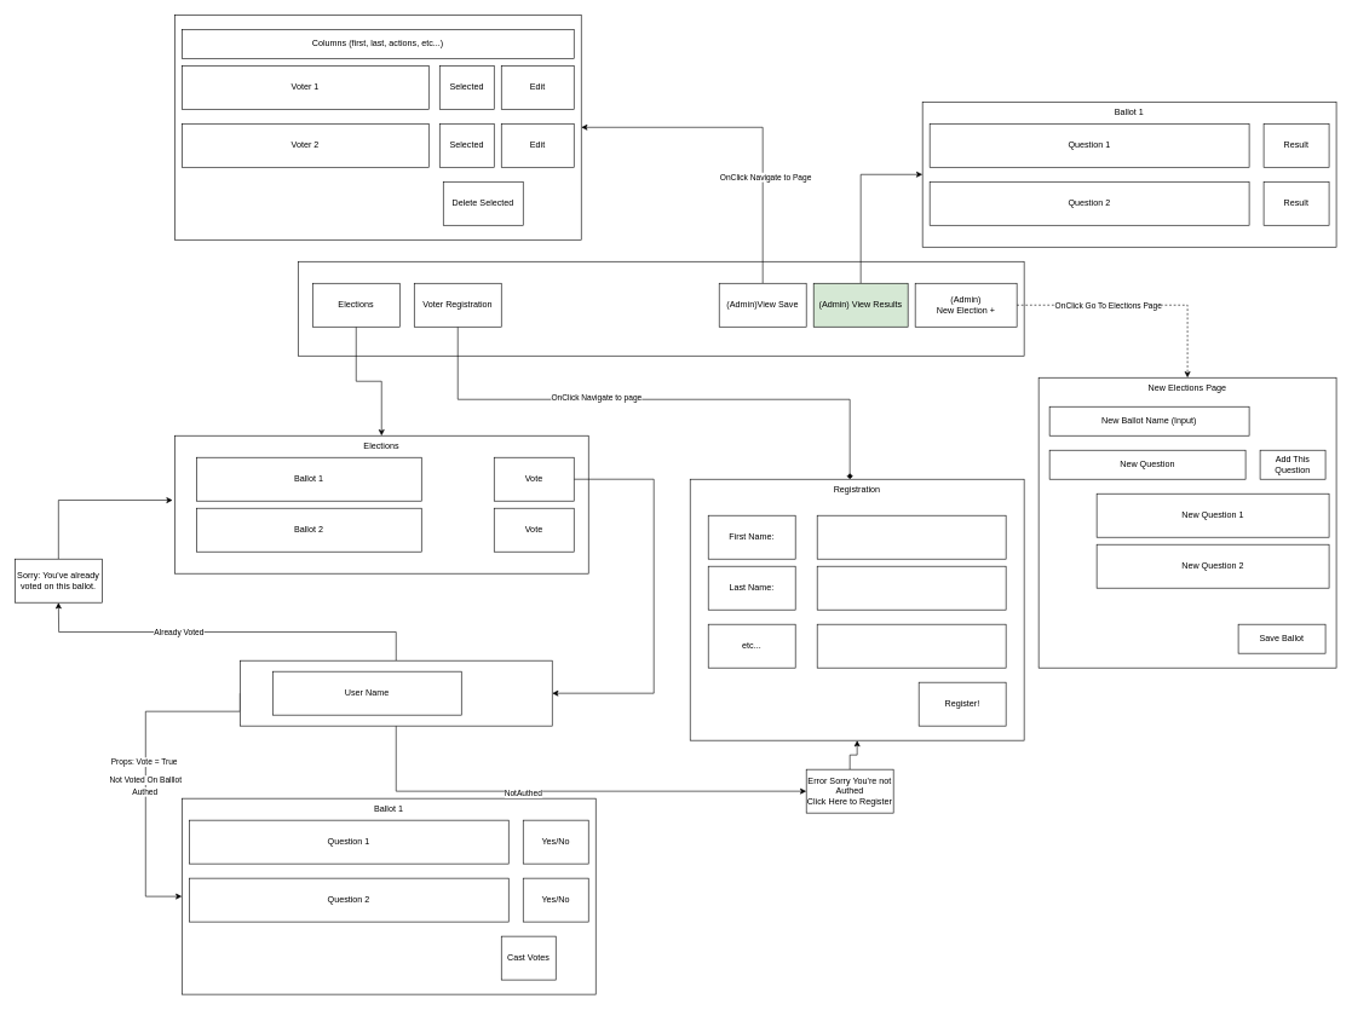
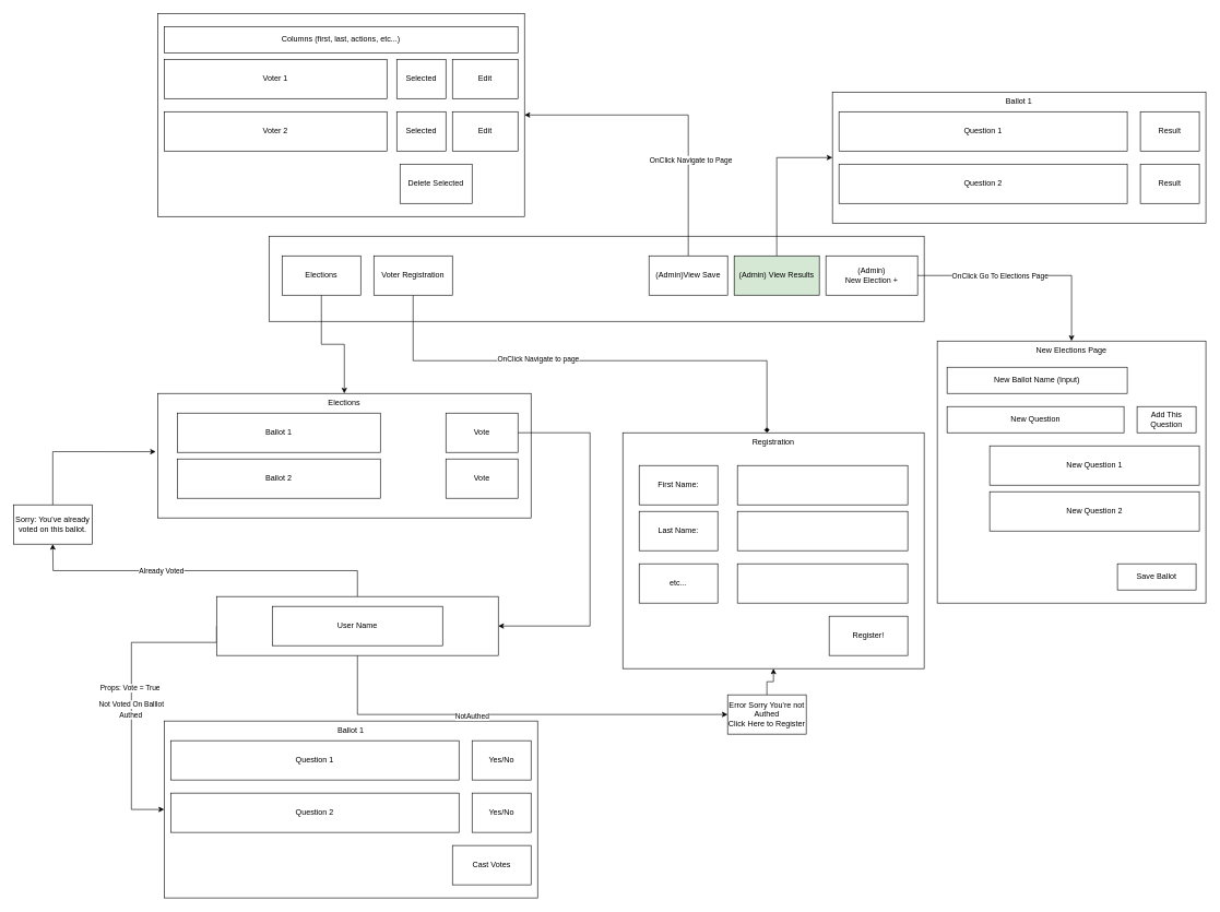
  <mxCell id="0" />
  <mxCell id="1" parent="0" />
  <mxCell id="2" value="" style="rounded=0;whiteSpace=wrap;html=1;" vertex="1" parent="1"><mxGeometry x="410" y="360" width="1000" height="130" as="geometry" /></mxCell>
  <mxCell id="3" value="Elections" style="rounded=0;whiteSpace=wrap;html=1;verticalAlign=top;" vertex="1" parent="1"><mxGeometry x="240" y="600" width="570" height="190" as="geometry" /></mxCell>
  <mxCell id="4" value="Ballot 1" style="rounded=0;whiteSpace=wrap;html=1;" vertex="1" parent="1"><mxGeometry x="270" y="630" width="310" height="60" as="geometry" /></mxCell>
  <mxCell id="5" value="Ballot 2" style="rounded=0;whiteSpace=wrap;html=1;" vertex="1" parent="1"><mxGeometry x="270" y="700" width="310" height="60" as="geometry" /></mxCell>
  <mxCell id="6" style="edgeStyle=orthogonalEdgeStyle;rounded=0;orthogonalLoop=1;jettySize=auto;html=1;entryX=1;entryY=0.5;entryDx=0;entryDy=0;" edge="1" parent="1" source="7" target="22"><mxGeometry relative="1" as="geometry"><mxPoint x="850" y="970" as="targetPoint" /><Array as="points"><mxPoint x="900" y="660" /><mxPoint x="900" y="955" /></Array></mxGeometry></mxCell>
  <mxCell id="7" value="Vote" style="rounded=0;whiteSpace=wrap;html=1;" vertex="1" parent="1"><mxGeometry x="680" y="630" width="110" height="60" as="geometry" /></mxCell>
  <mxCell id="8" value="Vote" style="rounded=0;whiteSpace=wrap;html=1;" vertex="1" parent="1"><mxGeometry x="680" y="700" width="110" height="60" as="geometry" /></mxCell>
  <mxCell id="9" value="Ballot 1" style="rounded=0;whiteSpace=wrap;html=1;verticalAlign=top;" vertex="1" parent="1"><mxGeometry x="250" y="1100" width="570" height="270" as="geometry" /></mxCell>
  <mxCell id="10" value="Question 1" style="rounded=0;whiteSpace=wrap;html=1;" vertex="1" parent="1"><mxGeometry x="260" y="1130" width="440" height="60" as="geometry" /></mxCell>
  <mxCell id="11" value="Question 2" style="rounded=0;whiteSpace=wrap;html=1;" vertex="1" parent="1"><mxGeometry x="260" y="1210" width="440" height="60" as="geometry" /></mxCell>
  <mxCell id="12" value="Yes/No" style="rounded=0;whiteSpace=wrap;html=1;" vertex="1" parent="1"><mxGeometry x="720" y="1130" width="90" height="60" as="geometry" /></mxCell>
  <mxCell id="13" value="Yes/No" style="rounded=0;whiteSpace=wrap;html=1;" vertex="1" parent="1"><mxGeometry x="720" y="1210" width="90" height="60" as="geometry" /></mxCell>
  <mxCell id="14" style="edgeStyle=orthogonalEdgeStyle;rounded=0;orthogonalLoop=1;jettySize=auto;html=1;entryX=0;entryY=0.5;entryDx=0;entryDy=0;exitX=0;exitY=0.5;exitDx=0;exitDy=0;" edge="1" parent="1" source="22" target="9"><mxGeometry relative="1" as="geometry"><Array as="points"><mxPoint x="330" y="980" /><mxPoint x="200" y="980" /><mxPoint x="200" y="1235" /></Array></mxGeometry></mxCell>
  <mxCell id="15" value="Authed" style="edgeLabel;html=1;align=center;verticalAlign=middle;resizable=0;points=[];" vertex="1" connectable="0" parent="14"><mxGeometry x="0.152" y="-2" relative="1" as="geometry"><mxPoint as="offset" /></mxGeometry></mxCell>
  <mxCell id="16" value="Not Voted On Balllot" style="edgeLabel;html=1;align=center;verticalAlign=middle;resizable=0;points=[];" vertex="1" connectable="0" parent="14"><mxGeometry x="0.083" y="-1" relative="1" as="geometry"><mxPoint as="offset" /></mxGeometry></mxCell>
  <mxCell id="17" value="Props: Vote = True" style="edgeLabel;html=1;align=center;verticalAlign=middle;resizable=0;points=[];" vertex="1" connectable="0" parent="14"><mxGeometry x="-0.028" y="-3" relative="1" as="geometry"><mxPoint as="offset" /></mxGeometry></mxCell>
  <mxCell id="18" style="edgeStyle=orthogonalEdgeStyle;rounded=0;orthogonalLoop=1;jettySize=auto;html=1;" edge="1" parent="1" source="22" target="25"><mxGeometry relative="1" as="geometry"><Array as="points"><mxPoint x="545" y="1090" /></Array></mxGeometry></mxCell>
  <mxCell id="19" value="NotAuthed" style="edgeLabel;html=1;align=center;verticalAlign=middle;resizable=0;points=[];" vertex="1" connectable="0" parent="18"><mxGeometry x="-0.193" y="-2" relative="1" as="geometry"><mxPoint as="offset" /></mxGeometry></mxCell>
  <mxCell id="20" style="edgeStyle=orthogonalEdgeStyle;rounded=0;orthogonalLoop=1;jettySize=auto;html=1;exitX=0.5;exitY=0;exitDx=0;exitDy=0;" edge="1" parent="1" source="22"><mxGeometry relative="1" as="geometry"><mxPoint x="80" y="830" as="targetPoint" /></mxGeometry></mxCell>
  <mxCell id="21" value="Already Voted" style="edgeLabel;html=1;align=center;verticalAlign=middle;resizable=0;points=[];" vertex="1" connectable="0" parent="20"><mxGeometry x="0.246" y="1" relative="1" as="geometry"><mxPoint as="offset" /></mxGeometry></mxCell>
  <mxCell id="22" value="" style="rounded=0;whiteSpace=wrap;html=1;" vertex="1" parent="1"><mxGeometry x="330" y="910" width="430" height="90" as="geometry" /></mxCell>
- <mxCell id="23" value="User Name" style="rounded=0;whiteSpace=wrap;html=1;" vertex="1" parent="1"><mxGeometry x="375" y="925" width="260" height="60" as="geometry" /></mxCell>
+ <mxCell id="23" value="User Name" style="rounded=0;whiteSpace=wrap;html=1;" vertex="1" parent="1"><mxGeometry x="415" y="925" width="260" height="60" as="geometry" /></mxCell>
  <mxCell id="24" style="edgeStyle=orthogonalEdgeStyle;rounded=0;orthogonalLoop=1;jettySize=auto;html=1;entryX=0.5;entryY=1;entryDx=0;entryDy=0;" edge="1" parent="1" source="25" target="37"><mxGeometry relative="1" as="geometry"><mxPoint x="1170" y="870" as="targetPoint" /></mxGeometry></mxCell>
  <mxCell id="25" value="Error Sorry You're not Authed&lt;br&gt;Click Here to Register" style="rounded=0;whiteSpace=wrap;html=1;" vertex="1" parent="1"><mxGeometry x="1110" y="1060" width="120" height="60" as="geometry" /></mxCell>
- <mxCell id="26" value="Cast Votes" style="rounded=0;whiteSpace=wrap;html=1;" vertex="1" parent="1"><mxGeometry x="690" y="1290" width="75" height="60" as="geometry" /></mxCell>
- <mxCell id="27" style="edgeStyle=orthogonalEdgeStyle;rounded=0;orthogonalLoop=1;jettySize=auto;html=1;dashed=1;" edge="1" parent="1" source="29" target="30"><mxGeometry relative="1" as="geometry" /></mxCell>
+ <mxCell id="26" value="Cast Votes" style="rounded=0;whiteSpace=wrap;html=1;" vertex="1" parent="1"><mxGeometry x="690" y="1290" width="120" height="60" as="geometry" /></mxCell>
+ <mxCell id="27" style="edgeStyle=orthogonalEdgeStyle;rounded=0;orthogonalLoop=1;jettySize=auto;html=1;" edge="1" parent="1" source="29" target="30"><mxGeometry relative="1" as="geometry" /></mxCell>
  <mxCell id="28" value="OnClick Go To Elections Page" style="edgeLabel;html=1;align=center;verticalAlign=middle;resizable=0;points=[];" vertex="1" connectable="0" parent="27"><mxGeometry x="-0.536" y="-1" relative="1" as="geometry"><mxPoint x="47" y="-1" as="offset" /></mxGeometry></mxCell>
  <mxCell id="29" value="(Admin) &lt;br&gt;New Election +" style="rounded=0;whiteSpace=wrap;html=1;" vertex="1" parent="1"><mxGeometry x="1260" y="390" width="140" height="60" as="geometry" /></mxCell>
  <mxCell id="30" value="New Elections Page" style="rounded=0;whiteSpace=wrap;html=1;verticalAlign=top;" vertex="1" parent="1"><mxGeometry x="1430" y="520" width="410" height="400" as="geometry" /></mxCell>
  <mxCell id="31" value="New Question" style="rounded=0;whiteSpace=wrap;html=1;" vertex="1" parent="1"><mxGeometry x="1445" y="620" width="270" height="40" as="geometry" /></mxCell>
  <mxCell id="32" style="edgeStyle=orthogonalEdgeStyle;rounded=0;orthogonalLoop=1;jettySize=auto;html=1;endArrow=diamond;" edge="1" parent="1" source="34" target="37"><mxGeometry relative="1" as="geometry"><Array as="points"><mxPoint x="630" y="550" /><mxPoint x="1170" y="550" /></Array></mxGeometry></mxCell>
  <mxCell id="33" value="OnClick Navigate to page" style="edgeLabel;html=1;align=center;verticalAlign=middle;resizable=0;points=[];" vertex="1" connectable="0" parent="32"><mxGeometry x="-0.744" y="39" relative="1" as="geometry"><mxPoint x="151" as="offset" /></mxGeometry></mxCell>
  <mxCell id="34" value="Voter Registration" style="rounded=0;whiteSpace=wrap;html=1;" vertex="1" parent="1"><mxGeometry x="570" y="390" width="120" height="60" as="geometry" /></mxCell>
  <mxCell id="35" style="edgeStyle=orthogonalEdgeStyle;rounded=0;orthogonalLoop=1;jettySize=auto;html=1;" edge="1" parent="1" source="36" target="3"><mxGeometry relative="1" as="geometry" /></mxCell>
  <mxCell id="36" value="Elections" style="rounded=0;whiteSpace=wrap;html=1;" vertex="1" parent="1"><mxGeometry x="430" y="390" width="120" height="60" as="geometry" /></mxCell>
  <mxCell id="37" value="Registration" style="rounded=0;whiteSpace=wrap;html=1;verticalAlign=top;" vertex="1" parent="1"><mxGeometry x="950" y="660" width="460" height="360" as="geometry" /></mxCell>
  <mxCell id="38" style="edgeStyle=orthogonalEdgeStyle;rounded=0;orthogonalLoop=1;jettySize=auto;html=1;entryX=-0.005;entryY=0.468;entryDx=0;entryDy=0;entryPerimeter=0;" edge="1" parent="1" source="39" target="3"><mxGeometry relative="1" as="geometry"><Array as="points"><mxPoint x="80" y="689" /></Array></mxGeometry></mxCell>
  <mxCell id="39" value="Sorry: You've already voted on this ballot." style="rounded=0;whiteSpace=wrap;html=1;" vertex="1" parent="1"><mxGeometry x="20" y="770" width="120" height="60" as="geometry" /></mxCell>
  <mxCell id="40" value="First Name:" style="rounded=0;whiteSpace=wrap;html=1;" vertex="1" parent="1"><mxGeometry x="975" y="710" width="120" height="60" as="geometry" /></mxCell>
  <mxCell id="41" value="Last Name:" style="rounded=0;whiteSpace=wrap;html=1;" vertex="1" parent="1"><mxGeometry x="975" y="780" width="120" height="60" as="geometry" /></mxCell>
  <mxCell id="42" value="etc..." style="rounded=0;whiteSpace=wrap;html=1;" vertex="1" parent="1"><mxGeometry x="975" y="860" width="120" height="60" as="geometry" /></mxCell>
  <mxCell id="43" value="" style="rounded=0;whiteSpace=wrap;html=1;" vertex="1" parent="1"><mxGeometry x="1125" y="710" width="260" height="60" as="geometry" /></mxCell>
  <mxCell id="44" value="" style="rounded=0;whiteSpace=wrap;html=1;" vertex="1" parent="1"><mxGeometry x="1125" y="780" width="260" height="60" as="geometry" /></mxCell>
  <mxCell id="45" value="" style="rounded=0;whiteSpace=wrap;html=1;" vertex="1" parent="1"><mxGeometry x="1125" y="860" width="260" height="60" as="geometry" /></mxCell>
  <mxCell id="46" value="Register!" style="rounded=0;whiteSpace=wrap;html=1;" vertex="1" parent="1"><mxGeometry x="1265" y="940" width="120" height="60" as="geometry" /></mxCell>
  <mxCell id="47" style="edgeStyle=orthogonalEdgeStyle;rounded=0;orthogonalLoop=1;jettySize=auto;html=1;entryX=1;entryY=0.5;entryDx=0;entryDy=0;exitX=0.5;exitY=0;exitDx=0;exitDy=0;" edge="1" parent="1" source="49" target="50"><mxGeometry relative="1" as="geometry"><Array as="points"><mxPoint x="1050" y="175" /></Array></mxGeometry></mxCell>
  <mxCell id="48" value="OnClick Navigate to Page" style="edgeLabel;html=1;align=center;verticalAlign=middle;resizable=0;points=[];" vertex="1" connectable="0" parent="47"><mxGeometry x="-0.368" y="-3" relative="1" as="geometry"><mxPoint as="offset" /></mxGeometry></mxCell>
  <mxCell id="49" value="(Admin)View Save" style="rounded=0;whiteSpace=wrap;html=1;" vertex="1" parent="1"><mxGeometry x="990" y="390" width="120" height="60" as="geometry" /></mxCell>
  <mxCell id="50" value="" style="rounded=0;whiteSpace=wrap;html=1;" vertex="1" parent="1"><mxGeometry x="240" y="20" width="560" height="310" as="geometry" /></mxCell>
  <mxCell id="51" value="Voter 1" style="rounded=0;whiteSpace=wrap;html=1;" vertex="1" parent="1"><mxGeometry x="250" y="90" width="340" height="60" as="geometry" /></mxCell>
  <mxCell id="52" value="Selected" style="rounded=0;whiteSpace=wrap;html=1;" vertex="1" parent="1"><mxGeometry x="605" y="90" width="75" height="60" as="geometry" /></mxCell>
  <mxCell id="53" value="Voter 2" style="rounded=0;whiteSpace=wrap;html=1;" vertex="1" parent="1"><mxGeometry x="250" y="170" width="340" height="60" as="geometry" /></mxCell>
  <mxCell id="54" value="Selected" style="rounded=0;whiteSpace=wrap;html=1;" vertex="1" parent="1"><mxGeometry x="605" y="170" width="75" height="60" as="geometry" /></mxCell>
  <mxCell id="55" value="Delete Selected" style="rounded=0;whiteSpace=wrap;html=1;" vertex="1" parent="1"><mxGeometry x="610" y="250" width="110" height="60" as="geometry" /></mxCell>
  <mxCell id="56" value="Columns (first, last, actions, etc...)" style="rounded=0;whiteSpace=wrap;html=1;" vertex="1" parent="1"><mxGeometry x="250" y="40" width="540" height="40" as="geometry" /></mxCell>
  <mxCell id="57" value="Edit" style="rounded=0;whiteSpace=wrap;html=1;" vertex="1" parent="1"><mxGeometry x="690" y="90" width="100" height="60" as="geometry" /></mxCell>
  <mxCell id="58" value="Edit" style="rounded=0;whiteSpace=wrap;html=1;" vertex="1" parent="1"><mxGeometry x="690" y="170" width="100" height="60" as="geometry" /></mxCell>
  <mxCell id="59" value="Add This Question" style="rounded=0;whiteSpace=wrap;html=1;" vertex="1" parent="1"><mxGeometry x="1735" y="620" width="90" height="40" as="geometry" /></mxCell>
  <mxCell id="60" value="New Ballot Name (Input)" style="rounded=0;whiteSpace=wrap;html=1;" vertex="1" parent="1"><mxGeometry x="1445" y="560" width="275" height="40" as="geometry" /></mxCell>
  <mxCell id="61" value="Save Ballot" style="rounded=0;whiteSpace=wrap;html=1;" vertex="1" parent="1"><mxGeometry x="1705" y="860" width="120" height="40" as="geometry" /></mxCell>
  <mxCell id="62" value="New Question 1" style="rounded=0;whiteSpace=wrap;html=1;" vertex="1" parent="1"><mxGeometry x="1510" y="680" width="320" height="60" as="geometry" /></mxCell>
  <mxCell id="63" value="New Question 2" style="rounded=0;whiteSpace=wrap;html=1;" vertex="1" parent="1"><mxGeometry x="1510" y="750" width="320" height="60" as="geometry" /></mxCell>
  <mxCell id="64" value="Ballot 1" style="rounded=0;whiteSpace=wrap;html=1;verticalAlign=top;" vertex="1" parent="1"><mxGeometry x="1270" y="140" width="570" height="200" as="geometry" /></mxCell>
  <mxCell id="65" value="Question 1" style="rounded=0;whiteSpace=wrap;html=1;" vertex="1" parent="1"><mxGeometry x="1280" y="170" width="440" height="60" as="geometry" /></mxCell>
  <mxCell id="66" value="Question 2" style="rounded=0;whiteSpace=wrap;html=1;" vertex="1" parent="1"><mxGeometry x="1280" y="250" width="440" height="60" as="geometry" /></mxCell>
  <mxCell id="67" value="Result" style="rounded=0;whiteSpace=wrap;html=1;" vertex="1" parent="1"><mxGeometry x="1740" y="170" width="90" height="60" as="geometry" /></mxCell>
  <mxCell id="68" value="Result" style="rounded=0;whiteSpace=wrap;html=1;" vertex="1" parent="1"><mxGeometry x="1740" y="250" width="90" height="60" as="geometry" /></mxCell>
  <mxCell id="69" style="edgeStyle=orthogonalEdgeStyle;rounded=0;orthogonalLoop=1;jettySize=auto;html=1;entryX=0;entryY=0.5;entryDx=0;entryDy=0;exitX=0.5;exitY=0;exitDx=0;exitDy=0;" edge="1" parent="1" source="70" target="64"><mxGeometry relative="1" as="geometry"><Array as="points"><mxPoint x="1185" y="240" /></Array></mxGeometry></mxCell>
  <mxCell id="70" value="(Admin) View Results" style="rounded=0;whiteSpace=wrap;html=1;fillColor=#d5e8d4;" vertex="1" parent="1"><mxGeometry x="1120" y="390" width="130" height="60" as="geometry" /></mxCell>
